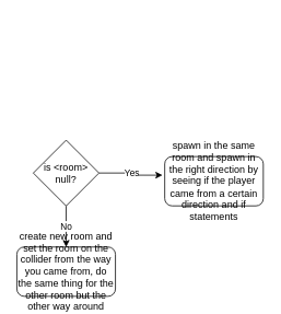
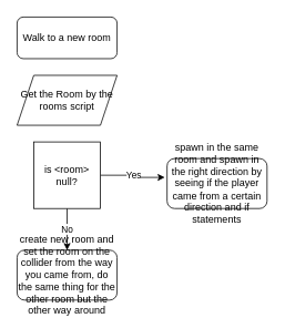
  <mxCell id="0" />
  <mxCell id="1" parent="0" />
+ <mxCell id="2" value="Walk to a new room" style="rounded=1;whiteSpace=wrap;html=1;" vertex="1" parent="1"><mxGeometry x="20" y="20" width="120" height="50" as="geometry" /></mxCell>
  <mxCell id="3" value="No" style="edgeStyle=orthogonalEdgeStyle;rounded=0;orthogonalLoop=1;jettySize=auto;html=1;exitX=0.5;exitY=1;exitDx=0;exitDy=0;entryX=0.5;entryY=0;entryDx=0;entryDy=0;" edge="1" parent="1" source="5" target="8"><mxGeometry relative="1" as="geometry" /></mxCell>
  <mxCell id="4" value="Yes" style="edgeStyle=orthogonalEdgeStyle;rounded=0;orthogonalLoop=1;jettySize=auto;html=1;exitX=1;exitY=0.5;exitDx=0;exitDy=0;entryX=-0.023;entryY=0.377;entryDx=0;entryDy=0;entryPerimeter=0;" edge="1" parent="1" source="5" target="7"><mxGeometry relative="1" as="geometry"><mxPoint x="190" y="210" as="targetPoint" /></mxGeometry></mxCell>
- <mxCell id="5" value="is &amp;lt;room&amp;gt; null?" style="rhombus;whiteSpace=wrap;html=1;" vertex="1" parent="1"><mxGeometry x="40" y="170" width="80" height="80" as="geometry" /></mxCell>
+ <mxCell id="5" value="is &amp;lt;room&amp;gt; null?" style="whiteSpace=wrap;html=1;rounded=0;" vertex="1" parent="1"><mxGeometry x="40" y="170" width="80" height="80" as="geometry" /></mxCell>
+ <mxCell id="6" value="Get the Room by the rooms script" style="shape=parallelogram;perimeter=parallelogramPerimeter;whiteSpace=wrap;html=1;fixedSize=1;" vertex="1" parent="1"><mxGeometry x="20" y="90" width="120" height="60" as="geometry" /></mxCell>
  <mxCell id="7" value="spawn in the same room and spawn in the right direction by seeing if the player came from a certain direction and if statements" style="rounded=1;whiteSpace=wrap;html=1;" vertex="1" parent="1"><mxGeometry x="200" y="190" width="120" height="60" as="geometry" /></mxCell>
  <mxCell id="8" value="create new room and set the room on the collider from the way you came from, do the same thing for the other room but the other way around" style="rounded=1;whiteSpace=wrap;html=1;" vertex="1" parent="1"><mxGeometry x="20" y="300" width="120" height="60" as="geometry" /></mxCell>
